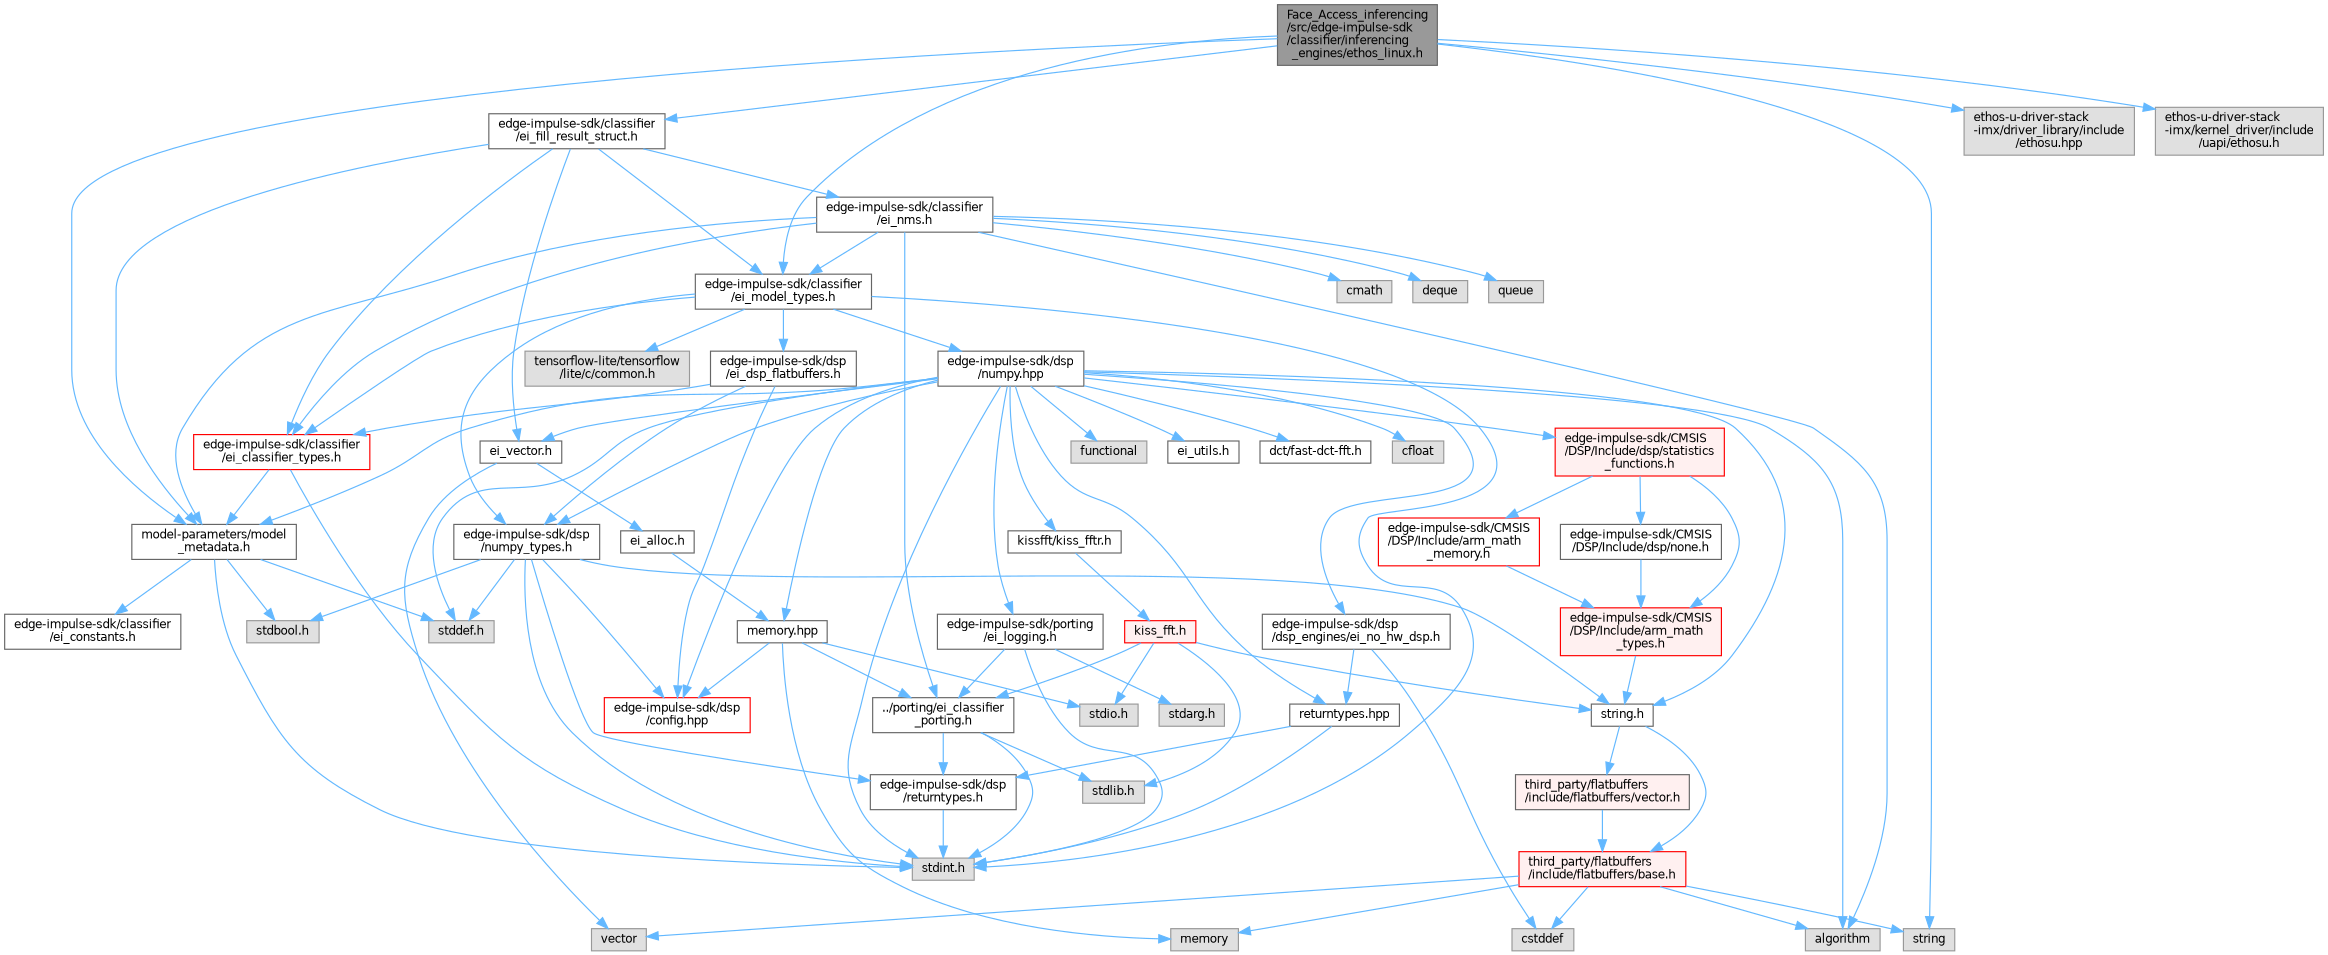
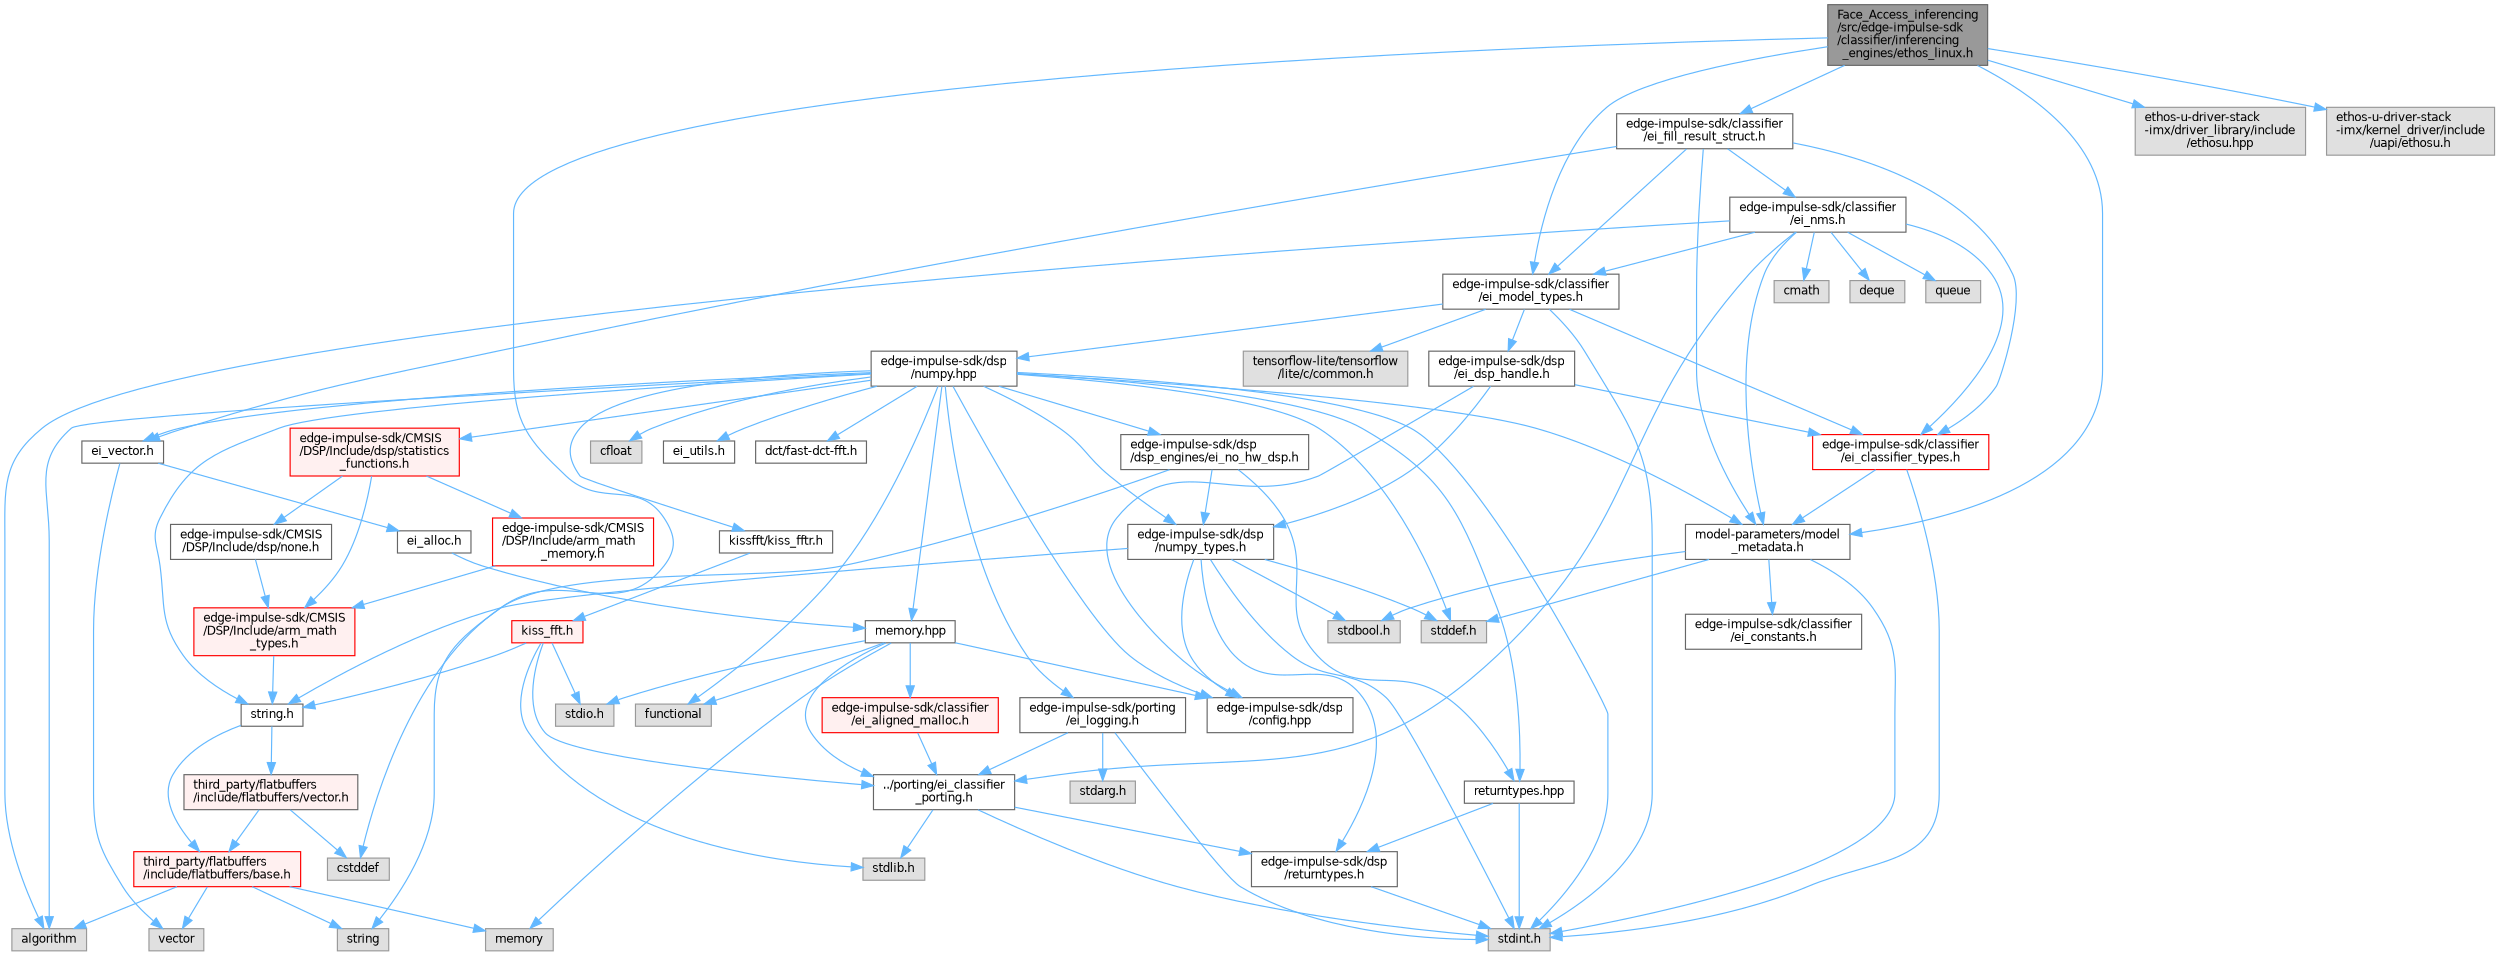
  digraph {
    fontname="DejaVu Sans"
    node [color=grey40 fillcolor=white fontname="DejaVu Sans" fontsize=10 shape=box style=filled]
    edge [color=steelblue1 fontname="DejaVu Sans" fontsize=10 labelfontname=Helvetica labelfontsize=10 style=solid]
    n1 [color=gray40 fillcolor=grey60 fontcolor=black height=0.2 label="Face_Access_inferencing\l/src/edge-impulse-sdk\l/classifier/inferencing\l_engines/ethos_linux.h" width=0.4]
    n2 [height=0.2 label="model-parameters/model\l_metadata.h" width=0.4]
    n3 [color=grey60 fillcolor="#E0E0E0" height=0.2 label=string width=0.4]
    n4 [height=0.2 label="edge-impulse-sdk/classifier\l/ei_fill_result_struct.h" width=0.4]
    n5 [height=0.2 label="edge-impulse-sdk/classifier\l/ei_model_types.h" width=0.4]
    n6 [color=grey60 fillcolor="#E0E0E0" height=0.2 label="ethos-u-driver-stack\l-imx/driver_library/include\l/ethosu.hpp" width=0.4]
    n7 [color=grey60 fillcolor="#E0E0E0" height=0.2 label="ethos-u-driver-stack\l-imx/kernel_driver/include\l/uapi/ethosu.h" width=0.4]
    n8 [color=grey60 fillcolor="#E0E0E0" height=0.2 label="stdint.h" width=0.4]
    n9 [color=grey60 fillcolor="#E0E0E0" height=0.2 label="stdbool.h" width=0.4]
    n10 [color=grey60 fillcolor="#E0E0E0" height=0.2 label="stddef.h" width=0.4]
    n11 [height=0.2 label="edge-impulse-sdk/classifier\l/ei_constants.h" width=0.4]
    n12 [color=red height=0.2 label="edge-impulse-sdk/classifier\l/ei_classifier_types.h" width=0.4]
    n13 [height=0.2 label="ei_vector.h" width=0.4]
    n14 [height=0.2 label="edge-impulse-sdk/classifier\l/ei_nms.h" width=0.4]
-   n15 [height=0.2 label="edge-impulse-sdk/dsp\l/ei_dsp_flatbuffers.h" width=0.4]
+   n15 [height=0.2 label="edge-impulse-sdk/dsp\l/ei_dsp_handle.h" width=0.4]
    n16 [height=0.2 label="edge-impulse-sdk/dsp\l/numpy.hpp" width=0.4]
    n17 [color=grey60 fillcolor="#E0E0E0" height=0.2 label="tensorflow-lite/tensorflow\l/lite/c/common.h" width=0.4]
    n18 [color=grey60 fillcolor="#E0E0E0" height=0.2 label=vector width=0.4]
    n19 [height=0.2 label="ei_alloc.h" width=0.4]
    n20 [color=grey60 fillcolor="#E0E0E0" height=0.2 label=algorithm width=0.4]
    n21 [height=0.2 label="../porting/ei_classifier\l_porting.h" width=0.4]
    n22 [color=grey60 fillcolor="#E0E0E0" height=0.2 label=cmath width=0.4]
    n23 [color=grey60 fillcolor="#E0E0E0" height=0.2 label=deque width=0.4]
    n24 [color=grey60 fillcolor="#E0E0E0" height=0.2 label=queue width=0.4]
-   n25 [color=red height=0.2 label="edge-impulse-sdk/dsp\l/config.hpp" width=0.4]
+   n25 [height=0.2 label="edge-impulse-sdk/dsp\l/config.hpp" width=0.4]
    n26 [height=0.2 label="edge-impulse-sdk/dsp\l/numpy_types.h" width=0.4]
    n27 [height=0.2 label="string.h" width=0.4]
    n28 [color=grey60 fillcolor="#E0E0E0" height=0.2 label=cfloat width=0.4]
    n29 [height=0.2 label="memory.hpp" width=0.4]
    n30 [color=grey60 fillcolor="#E0E0E0" height=0.2 label=functional width=0.4]
    n31 [height=0.2 label="returntypes.hpp" width=0.4]
    n32 [height=0.2 label="ei_utils.h" width=0.4]
    n33 [height=0.2 label="dct/fast-dct-fft.h" width=0.4]
    n34 [height=0.2 label="kissfft/kiss_fftr.h" width=0.4]
    n35 [height=0.2 label="edge-impulse-sdk/porting\l/ei_logging.h" width=0.4]
    n36 [height=0.2 label="edge-impulse-sdk/dsp\l/dsp_engines/ei_no_hw_dsp.h" width=0.4]
    n37 [color=red fillcolor="#FFF0F0" height=0.2 label="edge-impulse-sdk/CMSIS\l/DSP/Include/dsp/statistics\l_functions.h" width=0.4]
    n38 [height=0.2 label="edge-impulse-sdk/dsp\l/returntypes.h" width=0.4]
    n39 [color=red fillcolor="#FFF0F0" height=0.2 label="third_party/flatbuffers\l/include/flatbuffers/base.h" width=0.4]
    n40 [fillcolor="#FFF0F0" height=0.2 label="third_party/flatbuffers\l/include/flatbuffers/vector.h" width=0.4]
    n41 [color=grey60 fillcolor="#E0E0E0" height=0.2 label=cstddef width=0.4]
    n42 [color=grey60 fillcolor="#E0E0E0" height=0.2 label=memory width=0.4]
    n43 [color=grey60 fillcolor="#E0E0E0" height=0.2 label="stdio.h" width=0.4]
+   n44 [color=red fillcolor="#FFF0F0" height=0.2 label="edge-impulse-sdk/classifier\l/ei_aligned_malloc.h" width=0.4]
    n45 [color=red fillcolor="#FFF0F0" height=0.2 label="kiss_fft.h" width=0.4]
    n46 [color=grey60 fillcolor="#E0E0E0" height=0.2 label="stdarg.h" width=0.4]
    n47 [color=red fillcolor="#FFF0F0" height=0.2 label="edge-impulse-sdk/CMSIS\l/DSP/Include/arm_math\l_types.h" width=0.4]
    n48 [color=red height=0.2 label="edge-impulse-sdk/CMSIS\l/DSP/Include/arm_math\l_memory.h" width=0.4]
    n49 [height=0.2 label="edge-impulse-sdk/CMSIS\l/DSP/Include/dsp/none.h" width=0.4]
    n50 [color=grey60 fillcolor="#E0E0E0" height=0.2 label="stdlib.h" width=0.4]
    n1 -> n2
    n1 -> n3
    n1 -> n4
    n1 -> n5
    n1 -> n6
    n1 -> n7
    n2 -> n8
    n2 -> n9
    n2 -> n10
    n2 -> n11
    n4 -> n2
    n4 -> n5
    n4 -> n12
    n4 -> n13
    n4 -> n14
    n5 -> n8
    n5 -> n12
    n5 -> n15
    n5 -> n16
    n5 -> n17
    n12 -> n2
    n12 -> n8
    n13 -> n18
    n13 -> n19
    n14 -> n2
    n14 -> n5
    n14 -> n12
    n14 -> n20
    n14 -> n21
    n14 -> n22
    n14 -> n23
    n14 -> n24
    n15 -> n12
    n15 -> n25
    n15 -> n26
    n16 -> n2
    n16 -> n8
    n16 -> n10
    n16 -> n13
    n16 -> n20
    n16 -> n25
    n16 -> n26
    n16 -> n27
    n16 -> n28
    n16 -> n29
    n16 -> n30
    n16 -> n31
    n16 -> n32
    n16 -> n33
    n16 -> n34
    n16 -> n35
    n16 -> n36
    n16 -> n37
    n19 -> n29
    n21 -> n8
    n21 -> n38
    n21 -> n50
    n26 -> n8
    n26 -> n9
    n26 -> n10
    n26 -> n25
    n26 -> n27
    n26 -> n38
    n27 -> n39
    n27 -> n40
    n29 -> n21
    n29 -> n25
+   n29 -> n30
    n29 -> n42
    n29 -> n43
+   n29 -> n44
    n31 -> n8
    n31 -> n38
    n34 -> n45
    n35 -> n8
    n35 -> n21
    n35 -> n46
-   n5 -> n26
+   n36 -> n26
    n36 -> n31
    n36 -> n41
    n37 -> n47
    n37 -> n48
    n37 -> n49
    n38 -> n8
    n39 -> n3
    n39 -> n18
    n39 -> n20
-   n39 -> n41
+   n40 -> n41
    n39 -> n42
    n40 -> n39
+   n44 -> n21
    n45 -> n21
    n45 -> n27
    n45 -> n43
    n45 -> n50
    n47 -> n27
    n48 -> n47
    n49 -> n47
  }
